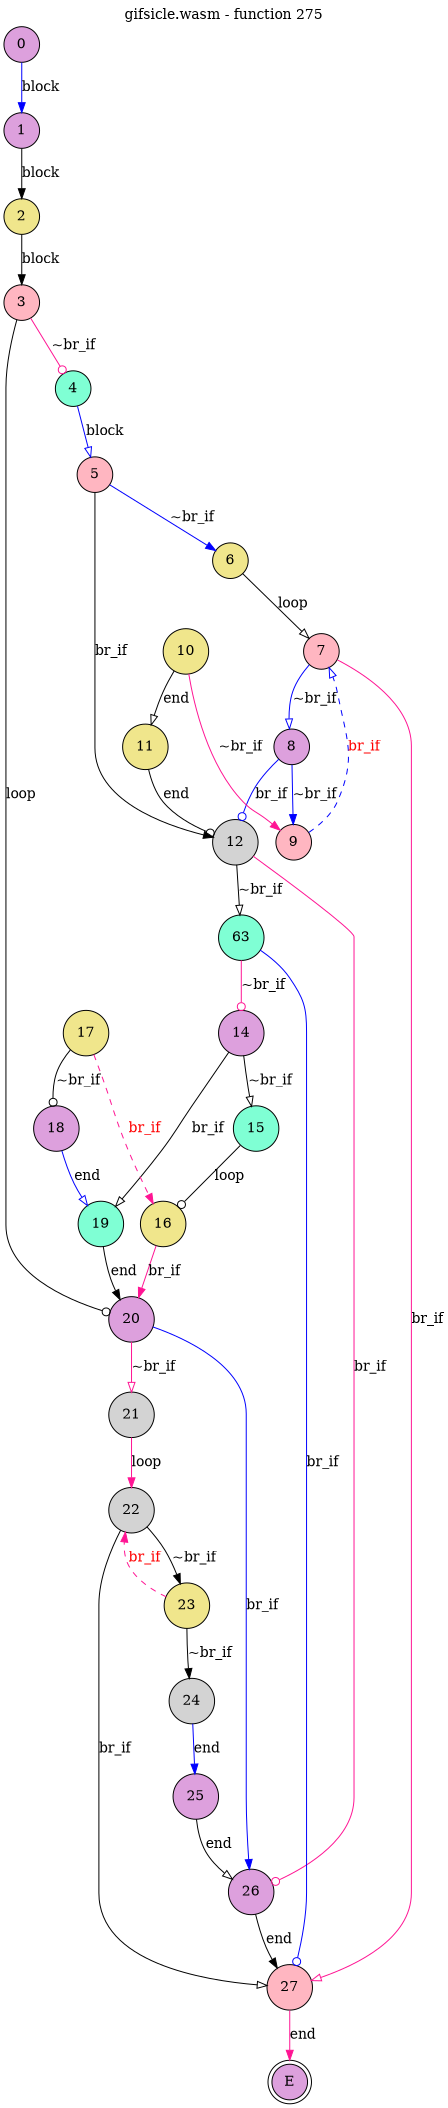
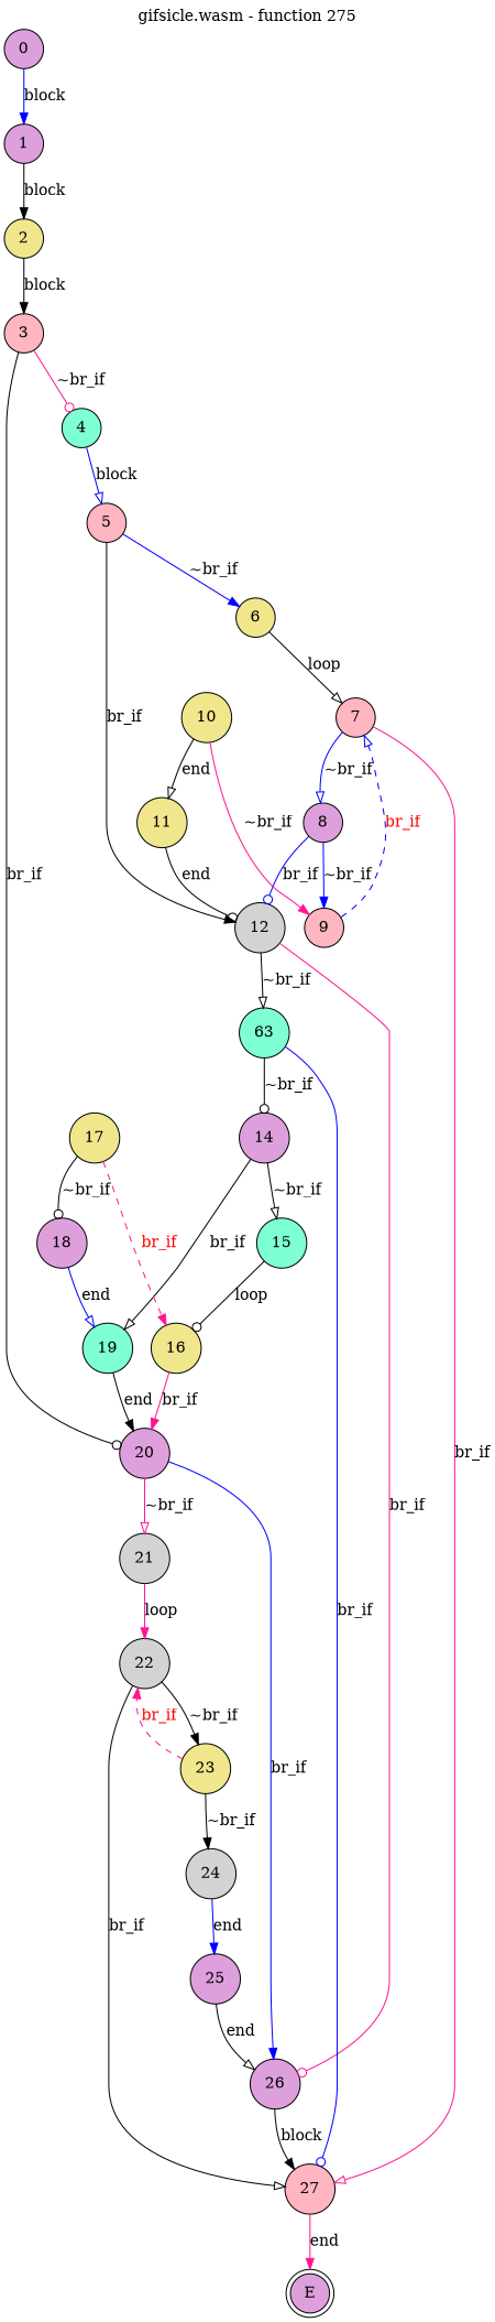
  digraph {
    label="gifsicle.wasm - function 275"
    labelfontcolor=black
    labelfontname=Helvetica
    labelfontsize=16
    labelloc=t
    node [fillcolor=plum shape=circle style=filled fontcolor=black]
    edge [arrowhead=normal color=black]
    E [shape=doublecircle fontcolor=""]
    n2 [label=0]
    n3 [label=1]
    n4 [fillcolor=khaki label=2]
    n5 [fillcolor=lightpink label=3]
    n6 [fillcolor=aquamarine label=4]
    n7 [label=20]
    n8 [fillcolor=lightpink label=5]
    n9 [label=26]
    n10 [fillcolor=lightgrey label=21]
    n11 [fillcolor=khaki label=6]
    n12 [fillcolor=lightgrey label=12]
    n13 [fillcolor=lightpink label=7]
    n14 [fillcolor=aquamarine label=63]
    n15 [label=8]
    n16 [fillcolor=lightpink label=27]
    n17 [fillcolor=lightpink label=9]
    n18 [fillcolor=khaki label=10]
    n19 [fillcolor=khaki label=11]
    n20 [label=14]
    n21 [fillcolor=aquamarine label=15]
    n22 [fillcolor=aquamarine label=19]
    n23 [fillcolor=khaki label=16]
    n24 [fillcolor=khaki label=17]
    n25 [label=18]
    n26 [fillcolor=lightgrey label=22]
    n27 [fillcolor=khaki label=23]
    n28 [fillcolor=lightgrey label=24]
    n29 [label=25]
    n2 -> n3 [color=blue label=block]
    n3 -> n4 [label=block]
    n4 -> n5 [label=block]
    n5 -> n6 [arrowhead=odot color=deeppink label="~br_if"]
-   n5 -> n7 [arrowhead=odot label=loop]
+   n5 -> n7 [arrowhead=odot label=br_if]
    n6 -> n8 [arrowhead=onormal color=blue label=block]
    n7 -> n9 [color=blue label=br_if]
    n7 -> n10 [arrowhead=onormal color=deeppink label="~br_if"]
    n8 -> n11 [color=blue label="~br_if"]
    n8 -> n12 [label=br_if]
-   n9 -> n16 [label=end]
+   n9 -> n16 [label=block]
    n10 -> n26 [color=deeppink label=loop]
    n11 -> n13 [arrowhead=onormal label=loop]
    n12 -> n9 [arrowhead=odot color=deeppink label=br_if]
    n12 -> n14 [arrowhead=onormal label="~br_if"]
    n13 -> n15 [arrowhead=onormal color=blue label="~br_if"]
    n13 -> n16 [arrowhead=onormal color=deeppink label=br_if]
    n14 -> n16 [arrowhead=odot color=blue label=br_if]
-   n14 -> n20 [arrowhead=odot color=deeppink label="~br_if"]
+   n14 -> n20 [arrowhead=odot label="~br_if"]
    n15 -> n12 [arrowhead=odot color=blue label=br_if]
    n15 -> n17 [color=blue label="~br_if"]
    n16 -> E [color=deeppink label=end]
    n17 -> n13 [arrowhead=onormal color=blue fontcolor=red label=br_if style=dashed]
    n18 -> n17 [color=deeppink label="~br_if"]
    n18 -> n19 [arrowhead=onormal label=end]
    n19 -> n12 [arrowhead=odot label=end]
    n20 -> n21 [arrowhead=onormal label="~br_if"]
    n20 -> n22 [arrowhead=onormal label=br_if]
    n21 -> n23 [arrowhead=odot label=loop]
    n22 -> n7 [label=end]
    n23 -> n7 [color=deeppink label=br_if]
    n24 -> n23 [color=deeppink fontcolor=red label=br_if style=dashed]
    n24 -> n25 [arrowhead=odot label="~br_if"]
    n25 -> n22 [arrowhead=onormal color=blue label=end]
    n26 -> n16 [arrowhead=onormal label=br_if]
    n26 -> n27 [label="~br_if"]
    n27 -> n26 [color=deeppink fontcolor=red label=br_if style=dashed]
    n27 -> n28 [label="~br_if"]
    n28 -> n29 [color=blue label=end]
    n29 -> n9 [arrowhead=onormal label=end]
  }
